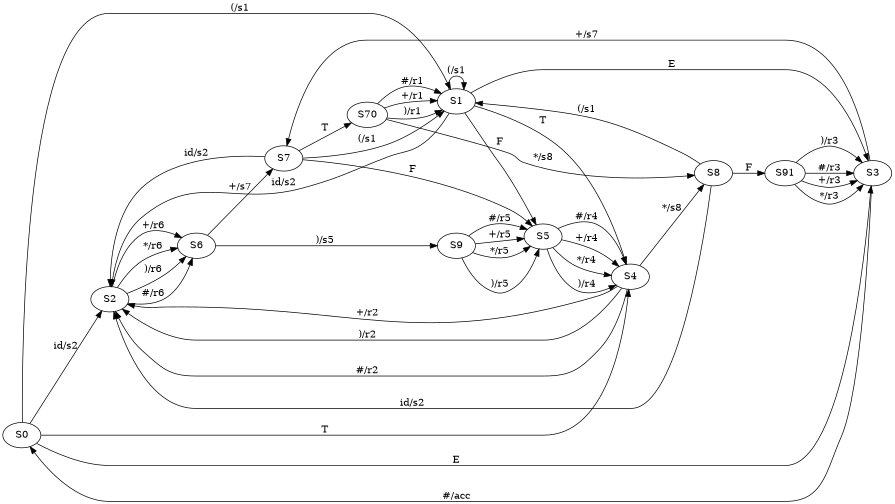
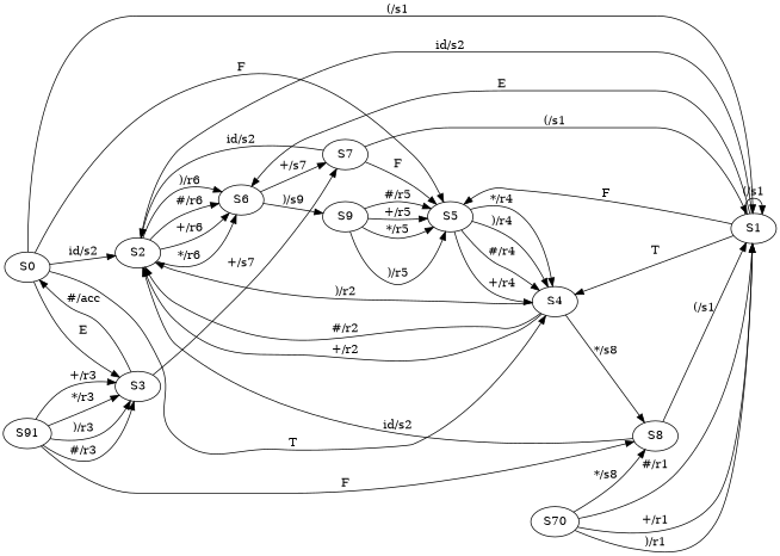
  digraph {
    rankdir=LR
    node [shape=ellipse]
    S0
    S2
    S1
    S3
    S5
    S4
    S6
    S7
    S8
    S9
    n11 [label=S70]
    n12 [label=S91]
    S0 -> S2 [label="id/s2"]
    S0 -> S1 [label="(/s1"]
    S0 -> S3 [label=E]
+   S0 -> S5 [label=F]
    S0 -> S4 [label=T]
    S2 -> S6 [label="#/r6"]
    S2 -> S6 [label="+/r6"]
    S2 -> S6 [label="*/r6"]
    S2 -> S6 [label=")/r6"]
    S1 -> S2 [label="id/s2"]
    S1 -> S1 [label="(/s1"]
    S1 -> S5 [label=F]
    S1 -> S4 [label=T]
-   S1 -> S3 [label=E]
+   S1 -> S6 [label=E]
    S3 -> S0 [label="#/acc"]
    S3 -> S7 [label="+/s7"]
    S5 -> S4 [label=")/r4"]
    S5 -> S4 [label="#/r4"]
    S5 -> S4 [label="+/r4"]
    S5 -> S4 [label="*/r4"]
    S4 -> S2 [label="#/r2"]
    S4 -> S2 [label="+/r2"]
    S4 -> S2 [label=")/r2"]
    S4 -> S8 [label="*/s8"]
    S6 -> S7 [label="+/s7"]
-   S6 -> S9 [label=")/s5"]
+   S6 -> S9 [label=")/s9"]
    S7 -> S2 [label="id/s2"]
    S7 -> S1 [label="(/s1"]
    S7 -> S5 [label=F]
-   S7 -> n11 [label=T]
    S8 -> S2 [label="id/s2"]
    S8 -> S1 [label="(/s1"]
-   S8 -> n12 [label=F]
+   n12 -> S8 [label=F]
    S9 -> S5 [label=")/r5"]
    S9 -> S5 [label="#/r5"]
    S9 -> S5 [label="+/r5"]
    S9 -> S5 [label="*/r5"]
    n11 -> S1 [label="+/r1"]
    n11 -> S1 [label=")/r1"]
    n11 -> S1 [label="#/r1"]
    n11 -> S8 [label="*/s8"]
    n12 -> S3 [label="+/r3"]
    n12 -> S3 [label="*/r3"]
    n12 -> S3 [label=")/r3"]
    n12 -> S3 [label="#/r3"]
  }
